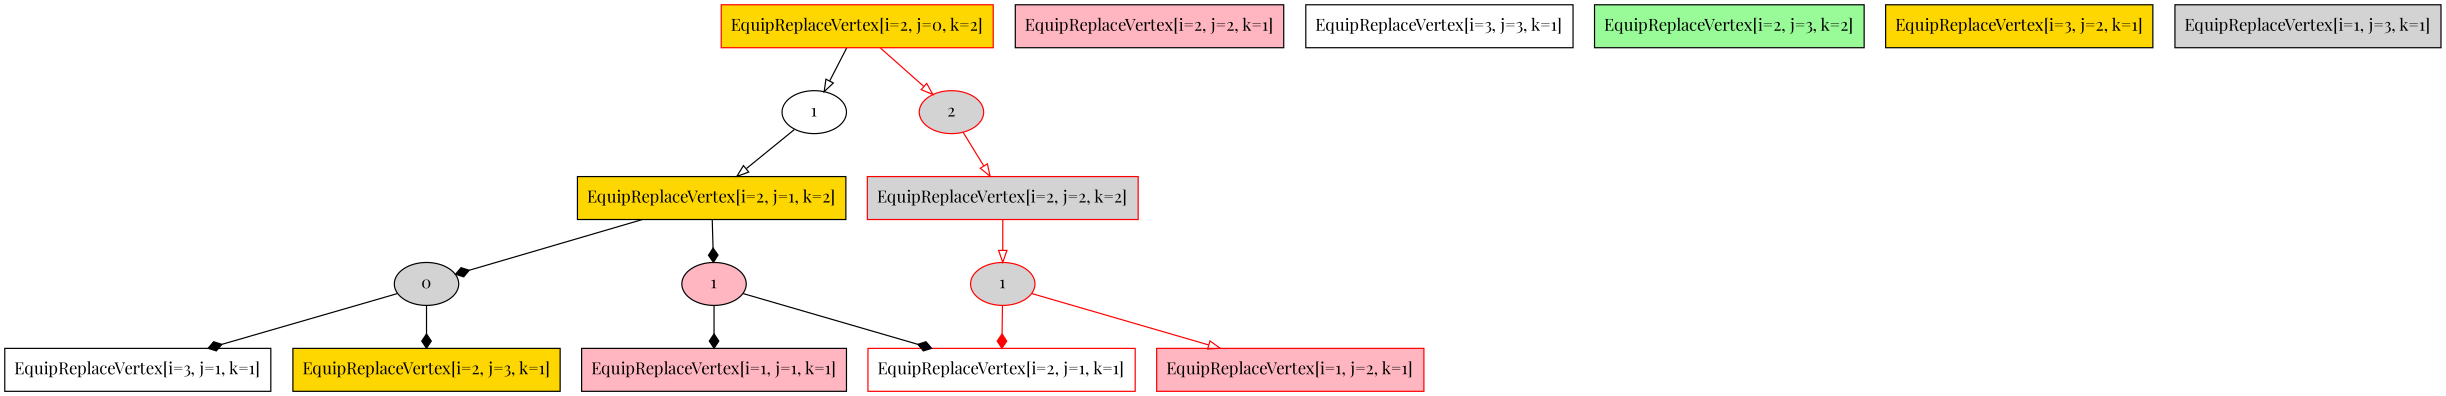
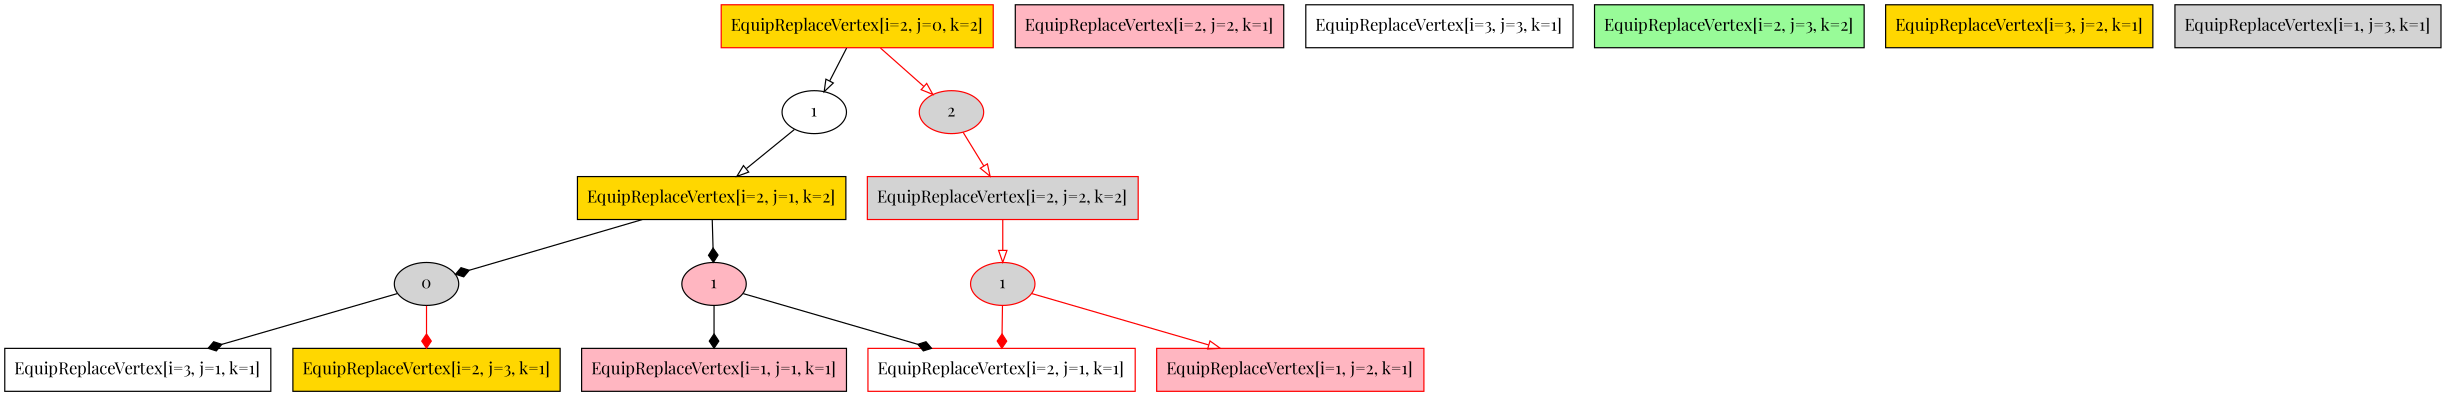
  strict digraph {
    fontname="Playfair Display"
    node [fillcolor=lightgrey fontname="Playfair Display" shape=box style=filled]
    edge [arrowhead=diamond fontname="Playfair Display"]
    n1 [fillcolor=gold label="EquipReplaceVertex[i=2, j=3, k=1]"]
    n2 [color=red fillcolor=lightpink label="EquipReplaceVertex[i=1, j=2, k=1]"]
    n3 [fillcolor=lightpink label="EquipReplaceVertex[i=1, j=1, k=1]"]
    n4 [fillcolor=lightpink label="EquipReplaceVertex[i=2, j=2, k=1]"]
    n5 [fillcolor=white label="EquipReplaceVertex[i=3, j=3, k=1]"]
    n6 [fillcolor=palegreen label="EquipReplaceVertex[i=2, j=3, k=2]"]
    n7 [color=red fillcolor=white label="EquipReplaceVertex[i=2, j=1, k=1]"]
    n8 [fillcolor=gold label="EquipReplaceVertex[i=3, j=2, k=1]"]
    n9 [color=red label="EquipReplaceVertex[i=2, j=2, k=2]"]
    n10 [color=red label=1 shape=ellipse]
    n11 [fillcolor=white label="EquipReplaceVertex[i=3, j=1, k=1]"]
    n12 [fillcolor=gold label="EquipReplaceVertex[i=2, j=1, k=2]"]
    n13 [fillcolor=lightpink label=1 shape=ellipse]
    n14 [label=0 shape=ellipse]
    n15 [color=red fillcolor=gold label="EquipReplaceVertex[i=2, j=0, k=2]"]
    n16 [fillcolor=white label=1 shape=ellipse]
    n17 [color=red label=2 shape=ellipse]
    n18 [label="EquipReplaceVertex[i=1, j=3, k=1]"]
    n9 -> n10 [arrowhead=onormal color=red]
    n10 -> n2 [arrowhead=onormal color=red]
    n10 -> n7 [color=red]
    n12 -> n13
    n12 -> n14
    n13 -> n3
    n13 -> n7
-   n14 -> n1
+   n14 -> n1 [color=red]
    n14 -> n11
    n15 -> n16 [arrowhead=onormal]
    n15 -> n17 [arrowhead=onormal color=red]
    n16 -> n12 [arrowhead=onormal]
    n17 -> n9 [arrowhead=onormal color=red]
  }
